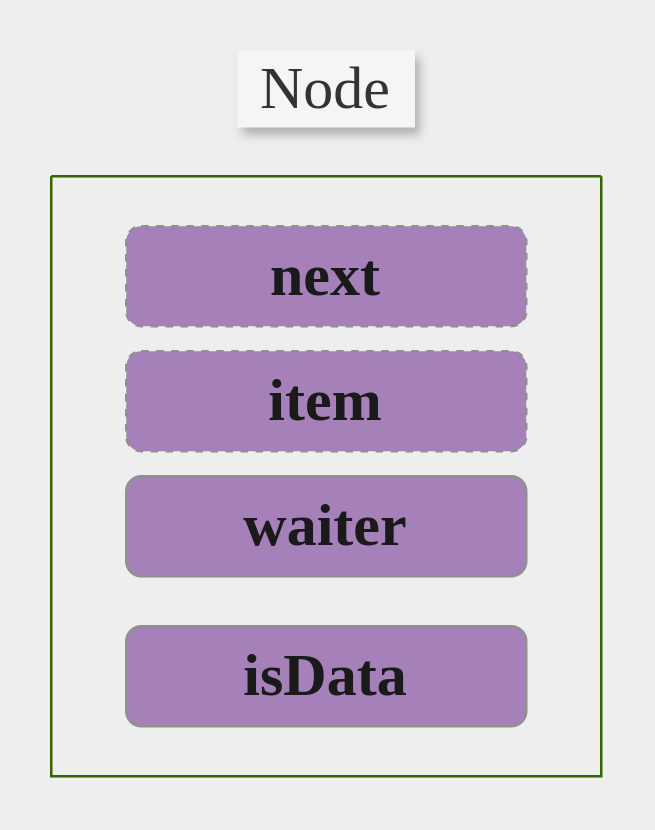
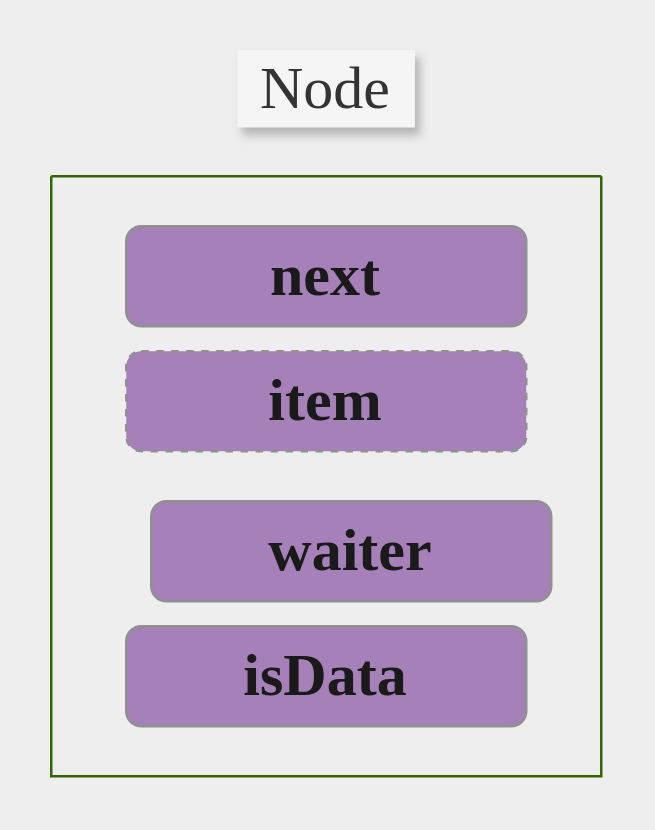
  <mxCell id="0" />
  <mxCell id="1" parent="0" />
  <mxCell id="2" value="" style="swimlane;startSize=0;strokeColor=#336600;fontColor=#1A1A1A;fillColor=#F5AB50;" vertex="1" parent="1"><mxGeometry x="20" y="70" width="220" height="240" as="geometry" /></mxCell>
- <mxCell id="3" value="&lt;font style=&quot;font-size: 24px;&quot; face=&quot;Comic Sans MS&quot;&gt;&lt;b&gt;next&lt;/b&gt;&lt;/font&gt;" style="rounded=1;whiteSpace=wrap;html=1;strokeColor=#909090;fontColor=#1A1A1A;fillColor=#A680B8;dashed=1;" vertex="1" parent="2"><mxGeometry x="30" y="20" width="160" height="40" as="geometry" /></mxCell>
+ <mxCell id="3" value="&lt;font style=&quot;font-size: 24px;&quot; face=&quot;Comic Sans MS&quot;&gt;&lt;b&gt;next&lt;/b&gt;&lt;/font&gt;" style="rounded=1;whiteSpace=wrap;html=1;strokeColor=#909090;fontColor=#1A1A1A;fillColor=#A680B8;" vertex="1" parent="2"><mxGeometry x="30" y="20" width="160" height="40" as="geometry" /></mxCell>
  <mxCell id="4" value="&lt;font style=&quot;font-size: 24px;&quot; face=&quot;Comic Sans MS&quot;&gt;&lt;b&gt;item&lt;/b&gt;&lt;/font&gt;" style="rounded=1;whiteSpace=wrap;html=1;strokeColor=#909090;fontColor=#1A1A1A;fillColor=#A680B8;dashed=1;" vertex="1" parent="2"><mxGeometry x="30" y="70" width="160" height="40" as="geometry" /></mxCell>
- <mxCell id="5" value="&lt;font style=&quot;font-size: 24px;&quot; face=&quot;Comic Sans MS&quot;&gt;&lt;b&gt;waiter&lt;/b&gt;&lt;/font&gt;" style="rounded=1;whiteSpace=wrap;html=1;strokeColor=#909090;fontColor=#1A1A1A;fillColor=#A680B8;" vertex="1" parent="2"><mxGeometry x="30" y="120" width="160" height="40" as="geometry" /></mxCell>
+ <mxCell id="5" value="&lt;font style=&quot;font-size: 24px;&quot; face=&quot;Comic Sans MS&quot;&gt;&lt;b&gt;waiter&lt;/b&gt;&lt;/font&gt;" style="rounded=1;whiteSpace=wrap;html=1;strokeColor=#909090;fontColor=#1A1A1A;fillColor=#A680B8;" vertex="1" parent="2"><mxGeometry x="40" y="130" width="160" height="40" as="geometry" /></mxCell>
  <mxCell id="6" value="&lt;font style=&quot;font-size: 24px;&quot; face=&quot;Comic Sans MS&quot;&gt;&lt;b&gt;isData&lt;/b&gt;&lt;/font&gt;" style="rounded=1;whiteSpace=wrap;html=1;strokeColor=#909090;fontColor=#1A1A1A;fillColor=#A680B8;" vertex="1" parent="2"><mxGeometry x="30" y="180" width="160" height="40" as="geometry" /></mxCell>
  <mxCell id="7" value="Node" style="text;html=1;strokeColor=#F5F5F5;fillColor=#F5F5F5;align=center;verticalAlign=middle;whiteSpace=wrap;rounded=0;fontFamily=Comic Sans MS;fontSize=24;fontColor=#333333;shadow=1;" vertex="1" parent="1"><mxGeometry x="95" y="20" width="70" height="30" as="geometry" /></mxCell>
